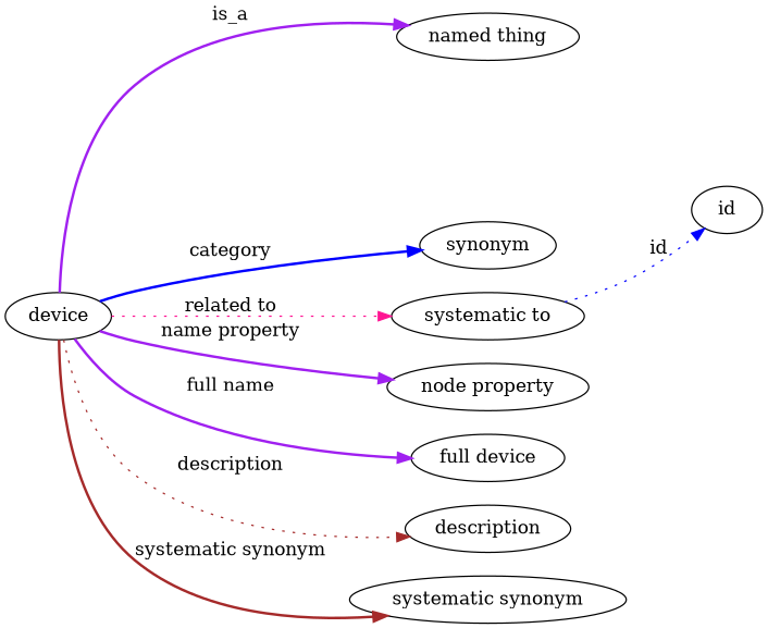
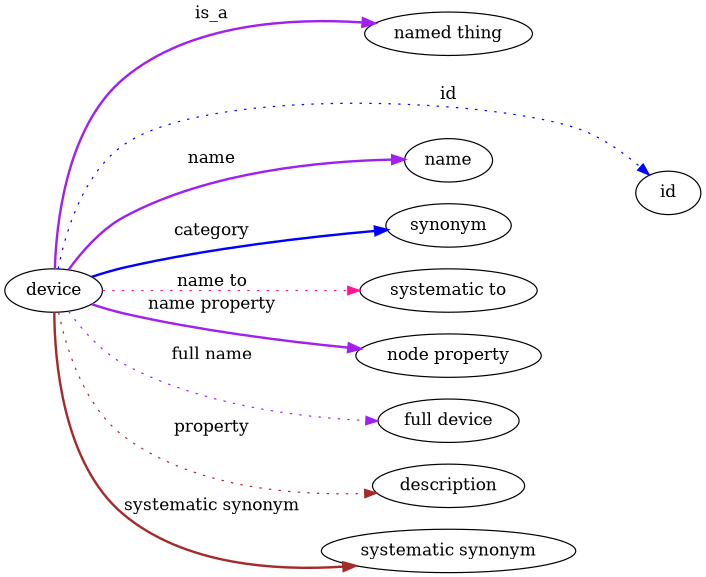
  digraph {
    rankdir=LR
    node [color=black]
    edge [color=purple style=bold]
    n1 [height=0.5 label=device width=0.92174 color=""]
    "named thing" [height=0.5 width=1.5019 color=""]
    id [height=0.5 width=0.75]
+   name [height=0.5 width=0.75]
    n5 [height=0.5 label=synonym width=0.75]
    n6 [height=0.5 label="systematic to" width=0.75]
    "node property" [height=0.5 width=0.75]
    n8 [height=0.5 label="full device" width=0.75]
    description [height=0.5 width=0.75]
    "systematic synonym" [height=0.5 width=0.75]
    n1 -> "named thing" [label=is_a]
-   n6 -> id [color=blue label=id style=dotted]
+   n1 -> id [color=blue label=id style=dotted]
+   n1 -> name [label=name]
    n1 -> n5 [color=blue label=category]
-   n1 -> n6 [color=deeppink label="related to" style=dotted]
+   n1 -> n6 [color=deeppink label="name to" style=dotted]
    n1 -> "node property" [label="name property"]
-   n1 -> n8 [label="full name"]
-   n1 -> description [color=brown label=description style=dotted]
+   n1 -> n8 [label="full name" style=dotted]
+   n1 -> description [color=brown label=property style=dotted]
    n1 -> "systematic synonym" [color=brown label="systematic synonym"]
  }
